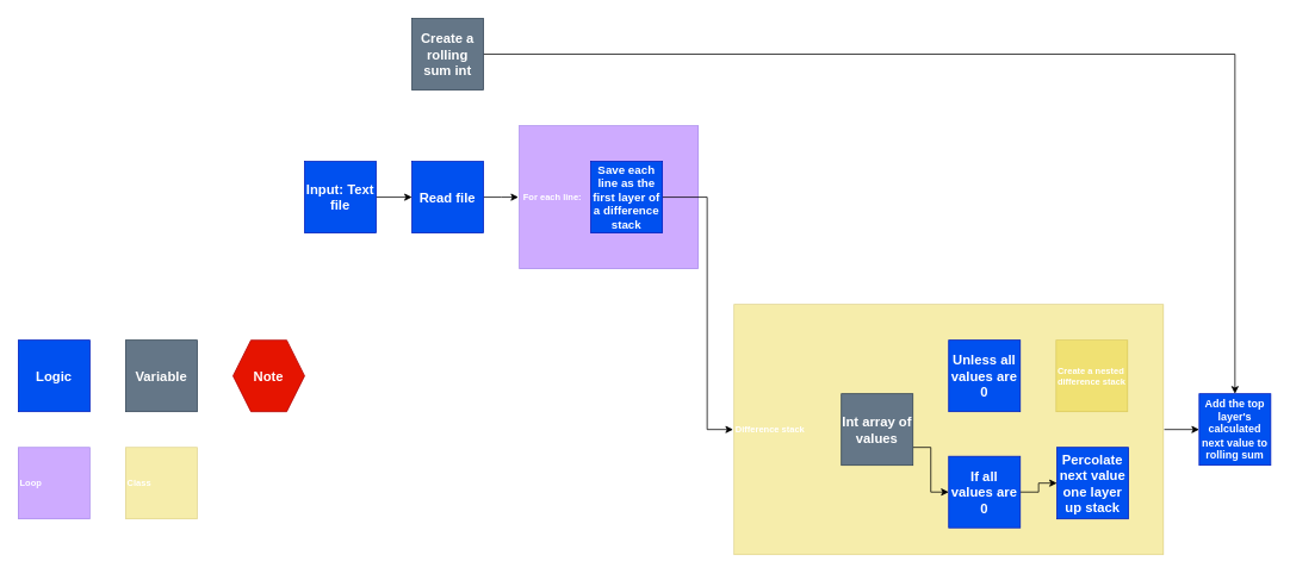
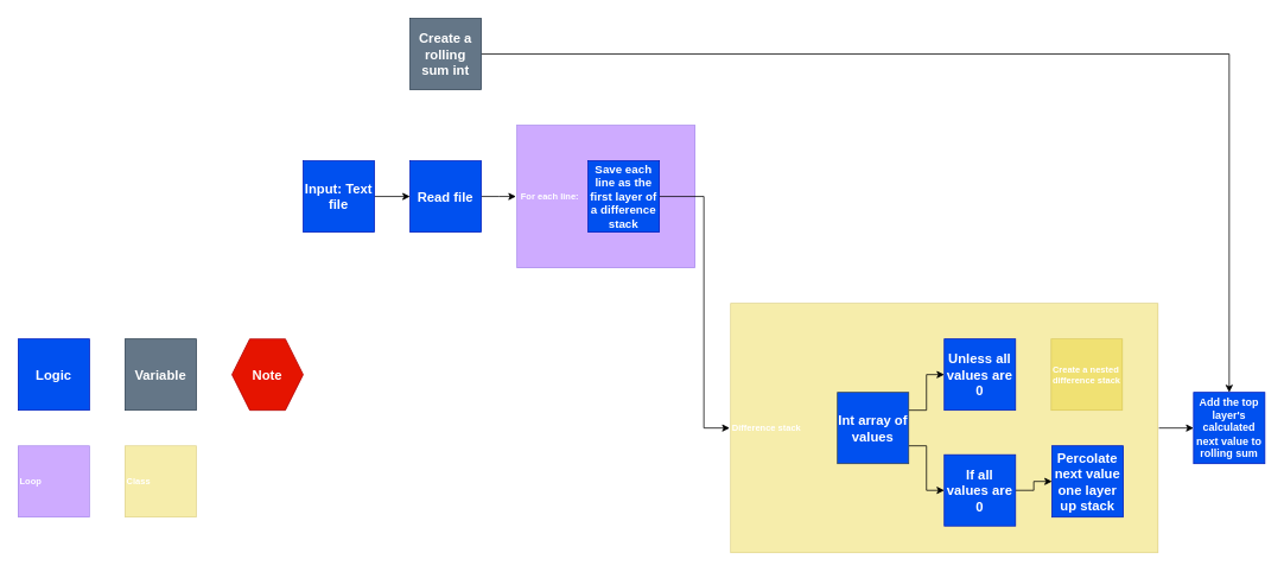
  <mxCell id="0" />
  <mxCell id="1" parent="0" />
  <mxCell id="2" value="Loop" style="rounded=0;whiteSpace=wrap;html=1;fillColor=#6a00ff;fontColor=#ffffff;strokeColor=#3700CC;fontSize=10;fontStyle=1;align=left;opacity=33;perimeterSpacing=1;strokeWidth=1;" vertex="1" parent="1"><mxGeometry x="20" y="500" width="80" height="80" as="geometry" /></mxCell>
  <mxCell id="3" value="Class" style="rounded=0;whiteSpace=wrap;html=1;fillColor=#e3c800;fontColor=#FFFFFF;strokeColor=#B09500;fontSize=10;fontStyle=1;align=left;opacity=33;perimeterSpacing=1;strokeWidth=1;" vertex="1" parent="1"><mxGeometry x="140" y="500" width="80" height="80" as="geometry" /></mxCell>
  <mxCell id="4" style="edgeStyle=orthogonalEdgeStyle;rounded=0;orthogonalLoop=1;jettySize=auto;html=1;exitX=1;exitY=0.5;exitDx=0;exitDy=0;entryX=0;entryY=0.5;entryDx=0;entryDy=0;" edge="1" parent="1" source="5" target="26"><mxGeometry relative="1" as="geometry" /></mxCell>
  <mxCell id="5" value="Difference stack" style="rounded=0;whiteSpace=wrap;html=1;fillColor=#e3c800;fontColor=#FFFFFF;strokeColor=#B09500;fontSize=10;fontStyle=1;align=left;opacity=33;perimeterSpacing=1;strokeWidth=1;" vertex="1" parent="1"><mxGeometry x="820" y="340" width="480" height="280" as="geometry" /></mxCell>
  <mxCell id="6" value="Logic" style="rounded=0;whiteSpace=wrap;html=1;fillColor=#0050ef;fontColor=#ffffff;strokeColor=#001DBC;fontSize=15;fontStyle=1" vertex="1" parent="1"><mxGeometry x="20" y="380" width="80" height="80" as="geometry" /></mxCell>
  <mxCell id="7" value="Variable" style="rounded=0;whiteSpace=wrap;html=1;fillColor=#647687;fontColor=#ffffff;strokeColor=#314354;fontSize=15;fontStyle=1" vertex="1" parent="1"><mxGeometry x="140" y="380" width="80" height="80" as="geometry" /></mxCell>
  <mxCell id="8" value="Note" style="shape=hexagon;perimeter=hexagonPerimeter2;whiteSpace=wrap;html=1;fixedSize=1;fillColor=#e51400;fontColor=#ffffff;strokeColor=#B20000;fontStyle=1;fontSize=15;" vertex="1" parent="1"><mxGeometry x="260" y="380" width="80" height="80" as="geometry" /></mxCell>
  <mxCell id="9" style="edgeStyle=orthogonalEdgeStyle;rounded=0;orthogonalLoop=1;jettySize=auto;html=1;exitX=1;exitY=0.5;exitDx=0;exitDy=0;entryX=0;entryY=0.5;entryDx=0;entryDy=0;" edge="1" parent="1" source="10" target="12"><mxGeometry relative="1" as="geometry" /></mxCell>
  <mxCell id="10" value="Input: Text file" style="rounded=0;whiteSpace=wrap;html=1;fillColor=#0050ef;fontColor=#ffffff;strokeColor=#001DBC;fontSize=15;fontStyle=1" vertex="1" parent="1"><mxGeometry x="340" y="180" width="80" height="80" as="geometry" /></mxCell>
  <mxCell id="11" value="" style="edgeStyle=orthogonalEdgeStyle;rounded=0;orthogonalLoop=1;jettySize=auto;html=1;" edge="1" parent="1" source="12"><mxGeometry relative="1" as="geometry"><mxPoint x="579" y="220" as="targetPoint" /></mxGeometry></mxCell>
  <mxCell id="12" value="Read file" style="rounded=0;whiteSpace=wrap;html=1;fillColor=#0050ef;fontColor=#ffffff;strokeColor=#001DBC;fontSize=15;fontStyle=1" vertex="1" parent="1"><mxGeometry x="460" y="180" width="80" height="80" as="geometry" /></mxCell>
  <mxCell id="13" value="&amp;nbsp;For each line:" style="rounded=0;whiteSpace=wrap;html=1;fillColor=#6a00ff;fontColor=#ffffff;strokeColor=#3700CC;fontSize=10;fontStyle=1;align=left;opacity=33;perimeterSpacing=1;strokeWidth=1;" vertex="1" parent="1"><mxGeometry x="580" y="140" width="200" height="160" as="geometry" /></mxCell>
  <mxCell id="14" style="edgeStyle=orthogonalEdgeStyle;rounded=0;orthogonalLoop=1;jettySize=auto;html=1;exitX=1;exitY=0.5;exitDx=0;exitDy=0;entryX=0;entryY=0.5;entryDx=0;entryDy=0;" edge="1" parent="1" source="15" target="5"><mxGeometry relative="1" as="geometry"><Array as="points"><mxPoint x="790" y="220" /><mxPoint x="790" y="480" /></Array></mxGeometry></mxCell>
  <mxCell id="15" value="Save each line as the first layer of a difference stack" style="rounded=0;whiteSpace=wrap;html=1;fillColor=#0050ef;fontColor=#ffffff;strokeColor=#001DBC;fontSize=13;fontStyle=1" vertex="1" parent="1"><mxGeometry x="660" y="180" width="80" height="80" as="geometry" /></mxCell>
+ <mxCell id="16" value="" style="edgeStyle=orthogonalEdgeStyle;rounded=0;orthogonalLoop=1;jettySize=auto;html=1;exitX=1;exitY=0.25;exitDx=0;exitDy=0;" edge="1" parent="1" source="18" target="19"><mxGeometry relative="1" as="geometry" /></mxCell>
  <mxCell id="17" style="edgeStyle=orthogonalEdgeStyle;rounded=0;orthogonalLoop=1;jettySize=auto;html=1;exitX=1;exitY=0.75;exitDx=0;exitDy=0;entryX=0;entryY=0.5;entryDx=0;entryDy=0;" edge="1" parent="1" source="18" target="22"><mxGeometry relative="1" as="geometry" /></mxCell>
- <mxCell id="18" value="Int array of values" style="rounded=0;whiteSpace=wrap;html=1;fillColor=#647687;fontColor=#ffffff;strokeColor=#314354;fontSize=15;fontStyle=1" vertex="1" parent="1"><mxGeometry x="940" y="440" width="80" height="80" as="geometry" /></mxCell>
+ <mxCell id="18" value="Int array of values" style="rounded=0;whiteSpace=wrap;html=1;fillColor=#0050ef;fontColor=#ffffff;strokeColor=#314354;fontSize=15;fontStyle=1;" vertex="1" parent="1"><mxGeometry x="940" y="440" width="80" height="80" as="geometry" /></mxCell>
  <mxCell id="19" value="Unless all values are 0" style="rounded=0;whiteSpace=wrap;html=1;fillColor=#0050ef;fontColor=#ffffff;strokeColor=#001DBC;fontSize=15;fontStyle=1" vertex="1" parent="1"><mxGeometry x="1060" y="380" width="80" height="80" as="geometry" /></mxCell>
  <mxCell id="20" value="Create a nested difference stack" style="rounded=0;whiteSpace=wrap;html=1;fillColor=#e3c800;fontColor=#FFFFFF;strokeColor=#B09500;fontSize=10;fontStyle=1;align=left;opacity=33;perimeterSpacing=1;strokeWidth=1;" vertex="1" parent="1"><mxGeometry x="1180" y="380" width="80" height="80" as="geometry" /></mxCell>
  <mxCell id="21" style="edgeStyle=orthogonalEdgeStyle;rounded=0;orthogonalLoop=1;jettySize=auto;html=1;exitX=1;exitY=0.5;exitDx=0;exitDy=0;" edge="1" parent="1" source="22" target="23"><mxGeometry relative="1" as="geometry" /></mxCell>
  <mxCell id="22" value="If all values are 0" style="rounded=0;whiteSpace=wrap;html=1;fillColor=#0050ef;fontColor=#ffffff;strokeColor=#001DBC;fontSize=15;fontStyle=1" vertex="1" parent="1"><mxGeometry x="1060" y="510" width="80" height="80" as="geometry" /></mxCell>
  <mxCell id="23" value="Percolate next value one layer up stack" style="rounded=0;whiteSpace=wrap;html=1;fillColor=#0050ef;fontColor=#ffffff;strokeColor=#001DBC;fontSize=15;fontStyle=1" vertex="1" parent="1"><mxGeometry x="1181" y="500" width="80" height="80" as="geometry" /></mxCell>
  <mxCell id="24" style="edgeStyle=orthogonalEdgeStyle;rounded=0;orthogonalLoop=1;jettySize=auto;html=1;exitX=1;exitY=0.5;exitDx=0;exitDy=0;entryX=0.5;entryY=0;entryDx=0;entryDy=0;" edge="1" parent="1" source="25" target="26"><mxGeometry relative="1" as="geometry" /></mxCell>
  <mxCell id="25" value="Create a rolling sum int" style="rounded=0;whiteSpace=wrap;html=1;fillColor=#647687;fontColor=#ffffff;strokeColor=#314354;fontSize=15;fontStyle=1" vertex="1" parent="1"><mxGeometry x="460" y="20" width="80" height="80" as="geometry" /></mxCell>
  <mxCell id="26" value="Add the top layer's calculated next value to rolling sum" style="rounded=0;whiteSpace=wrap;html=1;fillColor=#0050ef;fontColor=#ffffff;strokeColor=#001DBC;fontSize=12;fontStyle=1" vertex="1" parent="1"><mxGeometry x="1340" y="440" width="80" height="80" as="geometry" /></mxCell>
